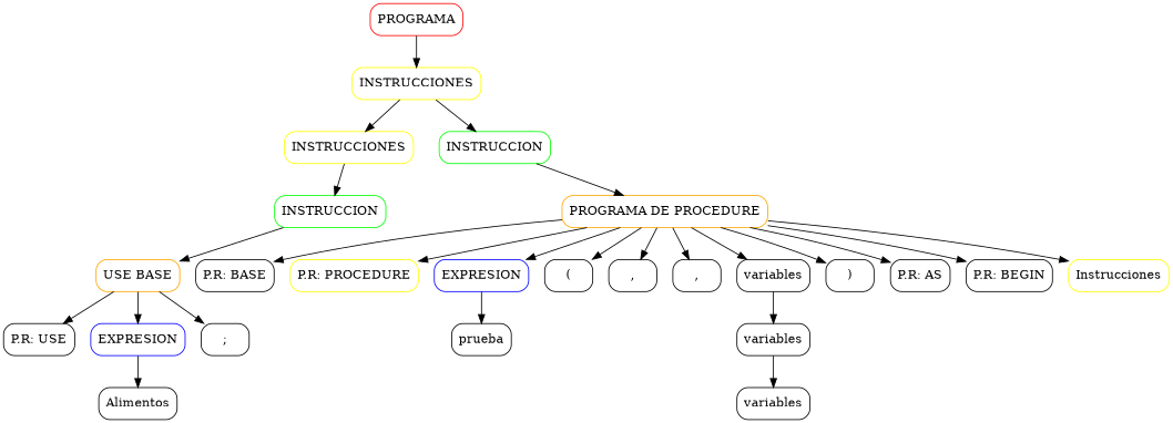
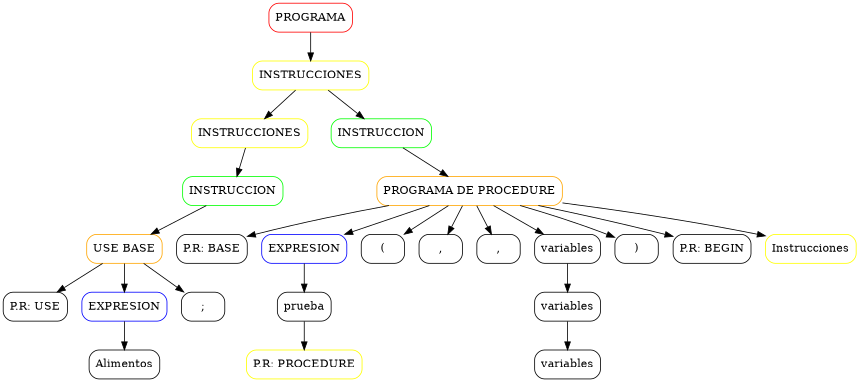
  digraph {
    node [color=black shape=box style=rounded]
    n1 [color=red label=PROGRAMA]
    n2 [color=yellow label=INSTRUCCIONES]
    n3 [color=yellow label=INSTRUCCIONES]
    n4 [color=green label=INSTRUCCION]
    n5 [color=green label=INSTRUCCION]
    n6 [color=ORANGE label="PROGRAMA DE PROCEDURE"]
    n7 [color=orange label="USE BASE"]
    n8 [label="P.R: USE"]
    n9 [color=blue label=EXPRESION]
    n10 [label=";"]
    n11 [label=Alimentos]
    n12 [label="P.R: BASE"]
    n13 [color=yellow label="P.R: PROCEDURE"]
    n14 [color=blue label=EXPRESION]
    n15 [label="("]
    n16 [label=","]
    n17 [label=","]
    n18 [label=variables]
    n19 [label=")"]
-   n20 [label="P.R: AS"]
    n21 [label="P.R: BEGIN"]
    n22 [color=yellow label=Instrucciones]
    n23 [label=prueba]
    n24 [label=variables]
    n25 [label=variables]
    n1 -> n2
    n2 -> n3
    n2 -> n4
    n3 -> n5
    n4 -> n6
    n5 -> n7
    n6 -> n12
-   n6 -> n13
+   n23 -> n13
    n6 -> n14
    n6 -> n15
    n6 -> n16
    n6 -> n17
    n6 -> n18
    n6 -> n19
-   n6 -> n20
    n6 -> n21
    n6 -> n22
    n7 -> n8
    n7 -> n9
    n7 -> n10
    n9 -> n11
    n14 -> n23
    n18 -> n24
    n24 -> n25
  }
